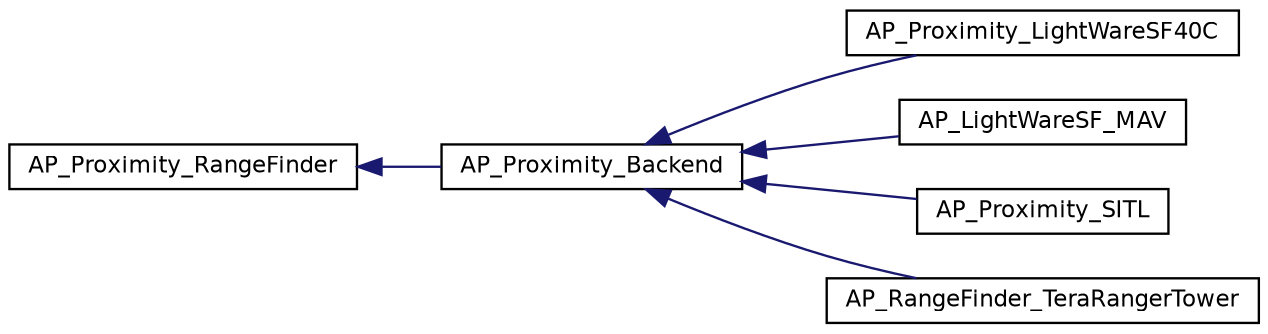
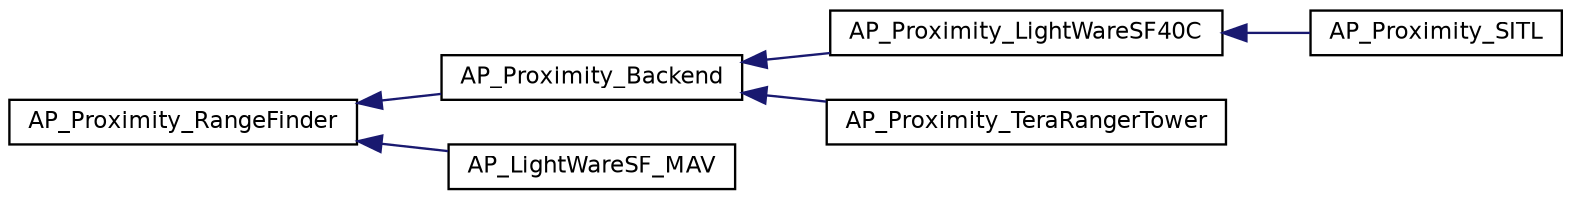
  digraph {
    rankdir=LR
    node [color=black fillcolor=white fontname=Helvetica fontsize=10 shape=record style=filled]
    edge [color=midnightblue dir=back fontname=Helvetica fontsize=10 labelfontname=Helvetica labelfontsize=10 style=solid]
    n1 [height=0.2 label=AP_Proximity_Backend width=0.4]
    n2 [height=0.2 label=AP_Proximity_LightWareSF40C width=0.4]
    n3 [height=0.2 label=AP_LightWareSF_MAV width=0.4]
    n4 [height=0.2 label=AP_Proximity_SITL width=0.4]
-   n5 [height=0.2 label=AP_RangeFinder_TeraRangerTower width=0.4]
+   n5 [height=0.2 label=AP_Proximity_TeraRangerTower width=0.4]
    n6 [height=0.2 label=AP_Proximity_RangeFinder width=0.4]
    n1 -> n2
-   n1 -> n3
-   n1 -> n4
+   n6 -> n3
+   n2 -> n4
    n1 -> n5
    n6 -> n1
  }
